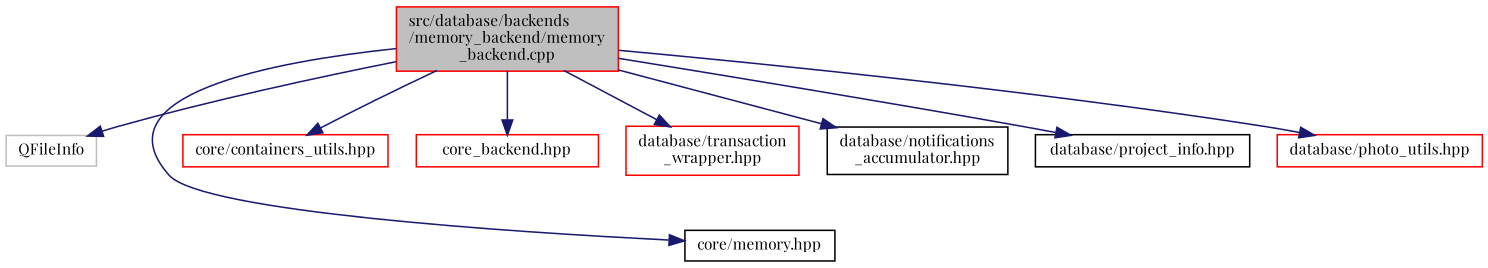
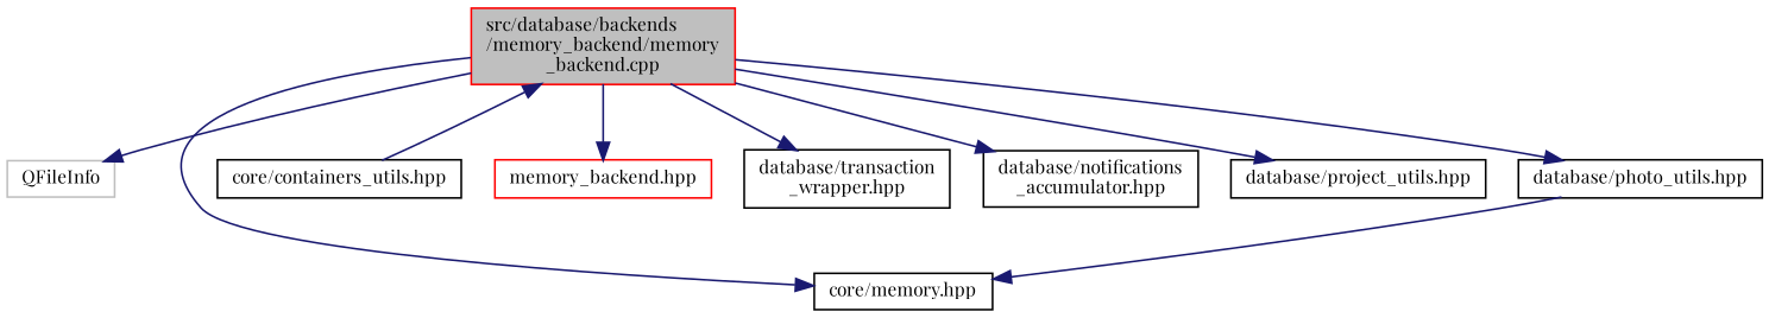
  digraph {
    fontname="Playfair Display"
    node [color=red fillcolor=white fontname="Playfair Display" fontsize=10 shape=record style=filled]
    edge [color=midnightblue fontname="Playfair Display" fontsize=10 labelfontname=Helvetica labelfontsize=10 style=solid]
    n1 [fillcolor=grey75 fontcolor=black height=0.2 label="src/database/backends\l/memory_backend/memory\l_backend.cpp" width=0.4]
    n2 [color=grey75 height=0.2 label=QFileInfo width=0.4]
    n3 [color=black height=0.2 label="core/memory.hpp" width=0.4]
-   n4 [height=0.2 label="core/containers_utils.hpp" width=0.4]
-   n5 [height=0.2 label="core_backend.hpp" width=0.4]
-   n6 [height=0.2 label="database/transaction\l_wrapper.hpp" width=0.4]
+   n4 [color=black height=0.2 label="core/containers_utils.hpp" width=0.4]
+   n5 [height=0.2 label="memory_backend.hpp" width=0.4]
+   n6 [color=black height=0.2 label="database/transaction\l_wrapper.hpp" width=0.4]
    n7 [color=black height=0.2 label="database/notifications\l_accumulator.hpp" width=0.4]
-   n8 [color=black height=0.2 label="database/project_info.hpp" width=0.4]
-   n9 [height=0.2 label="database/photo_utils.hpp" width=0.4]
+   n8 [color=black height=0.2 label="database/project_utils.hpp" width=0.4]
+   n9 [color=black height=0.2 label="database/photo_utils.hpp" width=0.4]
    n1 -> n2
    n1 -> n3
-   n1 -> n4
+   n4 -> n1
    n1 -> n5
    n1 -> n6
    n1 -> n7
    n1 -> n8
    n1 -> n9
+   n9 -> n3
  }
